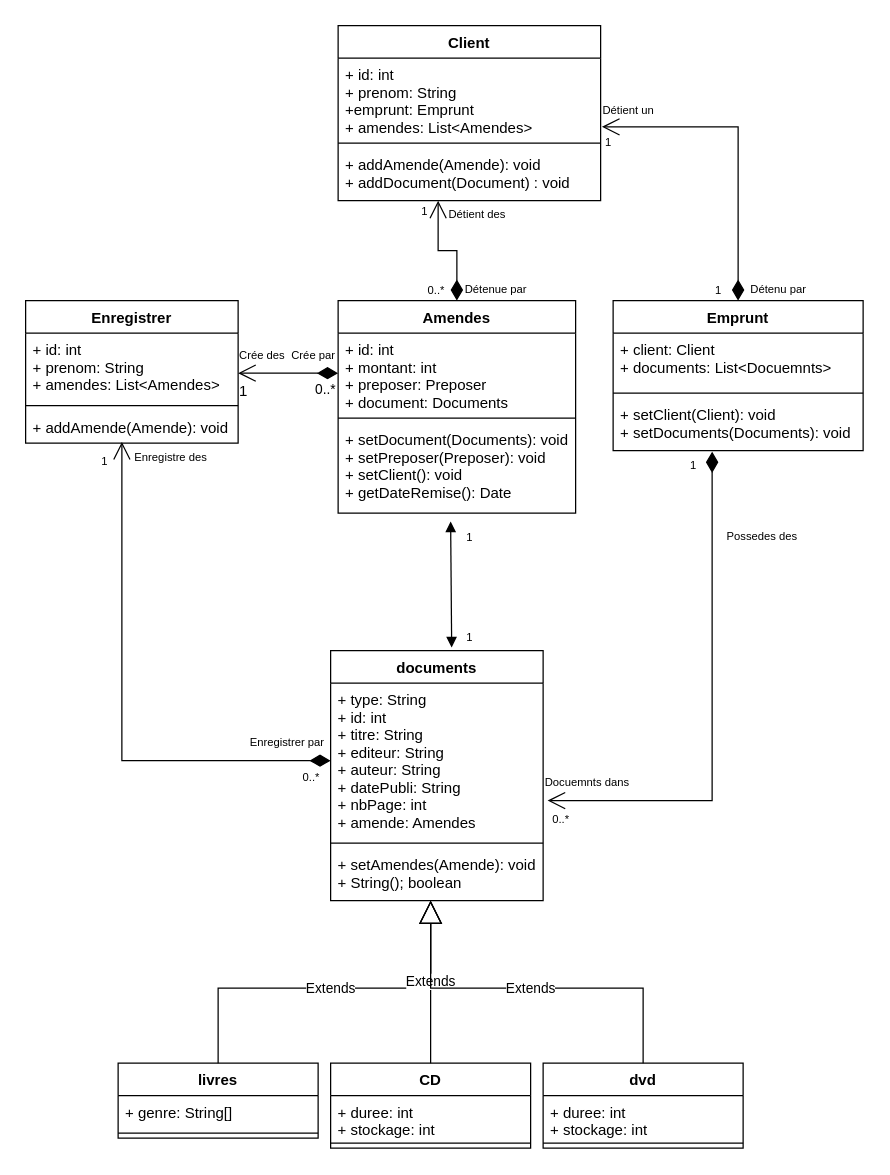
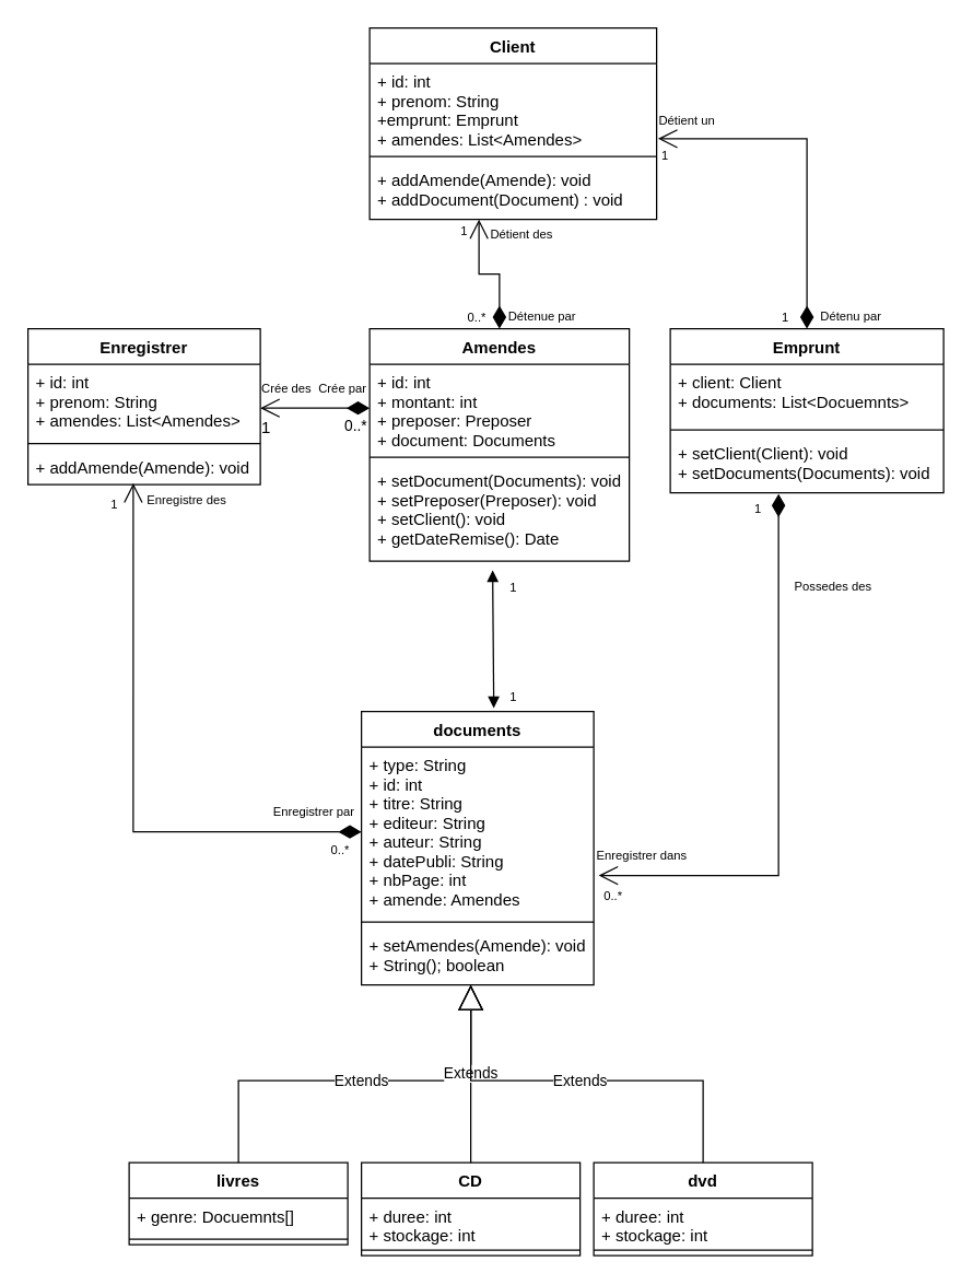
  <mxCell id="0" />
  <mxCell id="1" parent="0" />
  <mxCell id="2" value="documents" style="swimlane;fontStyle=1;align=center;verticalAlign=top;childLayout=stackLayout;horizontal=1;startSize=26;horizontalStack=0;resizeParent=1;resizeParentMax=0;resizeLast=0;collapsible=1;marginBottom=0;" vertex="1" parent="1"><mxGeometry x="264" y="520" width="170" height="200" as="geometry" /></mxCell>
  <mxCell id="3" value="+ type: String&#10;+ id: int&#10;+ titre: String&#10;+ editeur: String&#10;+ auteur: String&#10;+ datePubli: String&#10;+ nbPage: int&#10;+ amende: Amendes" style="text;strokeColor=none;fillColor=none;align=left;verticalAlign=top;spacingLeft=4;spacingRight=4;overflow=hidden;rotatable=0;points=[[0,0.5],[1,0.5]];portConstraint=eastwest;" vertex="1" parent="2"><mxGeometry y="26" width="170" height="124" as="geometry" /></mxCell>
  <mxCell id="4" value="" style="line;strokeWidth=1;fillColor=none;align=left;verticalAlign=middle;spacingTop=-1;spacingLeft=3;spacingRight=3;rotatable=0;labelPosition=right;points=[];portConstraint=eastwest;strokeColor=inherit;" vertex="1" parent="2"><mxGeometry y="150" width="170" height="8" as="geometry" /></mxCell>
  <mxCell id="5" value="+ setAmendes(Amende): void&#10;+ String(); boolean" style="text;strokeColor=none;fillColor=none;align=left;verticalAlign=top;spacingLeft=4;spacingRight=4;overflow=hidden;rotatable=0;points=[[0,0.5],[1,0.5]];portConstraint=eastwest;" vertex="1" parent="2"><mxGeometry y="158" width="170" height="42" as="geometry" /></mxCell>
  <mxCell id="6" value="livres" style="swimlane;fontStyle=1;align=center;verticalAlign=top;childLayout=stackLayout;horizontal=1;startSize=26;horizontalStack=0;resizeParent=1;resizeParentMax=0;resizeLast=0;collapsible=1;marginBottom=0;" vertex="1" parent="1"><mxGeometry x="94" y="850" width="160" height="60" as="geometry" /></mxCell>
- <mxCell id="7" value="+ genre: String[]" style="text;strokeColor=none;fillColor=none;align=left;verticalAlign=top;spacingLeft=4;spacingRight=4;overflow=hidden;rotatable=0;points=[[0,0.5],[1,0.5]];portConstraint=eastwest;" vertex="1" parent="6"><mxGeometry y="26" width="160" height="26" as="geometry" /></mxCell>
+ <mxCell id="7" value="+ genre: Docuemnts[]" style="text;strokeColor=none;fillColor=none;align=left;verticalAlign=top;spacingLeft=4;spacingRight=4;overflow=hidden;rotatable=0;points=[[0,0.5],[1,0.5]];portConstraint=eastwest;" vertex="1" parent="6"><mxGeometry y="26" width="160" height="26" as="geometry" /></mxCell>
  <mxCell id="8" value="" style="line;strokeWidth=1;fillColor=none;align=left;verticalAlign=middle;spacingTop=-1;spacingLeft=3;spacingRight=3;rotatable=0;labelPosition=right;points=[];portConstraint=eastwest;strokeColor=inherit;" vertex="1" parent="6"><mxGeometry y="52" width="160" height="8" as="geometry" /></mxCell>
  <mxCell id="9" value="CD" style="swimlane;fontStyle=1;align=center;verticalAlign=top;childLayout=stackLayout;horizontal=1;startSize=26;horizontalStack=0;resizeParent=1;resizeParentMax=0;resizeLast=0;collapsible=1;marginBottom=0;" vertex="1" parent="1"><mxGeometry x="264" y="850" width="160" height="68" as="geometry" /></mxCell>
  <mxCell id="10" value="+ duree: int&#10;+ stockage: int" style="text;strokeColor=none;fillColor=none;align=left;verticalAlign=top;spacingLeft=4;spacingRight=4;overflow=hidden;rotatable=0;points=[[0,0.5],[1,0.5]];portConstraint=eastwest;" vertex="1" parent="9"><mxGeometry y="26" width="160" height="34" as="geometry" /></mxCell>
  <mxCell id="11" value="" style="line;strokeWidth=1;fillColor=none;align=left;verticalAlign=middle;spacingTop=-1;spacingLeft=3;spacingRight=3;rotatable=0;labelPosition=right;points=[];portConstraint=eastwest;strokeColor=inherit;" vertex="1" parent="9"><mxGeometry y="60" width="160" height="8" as="geometry" /></mxCell>
  <mxCell id="12" value="dvd" style="swimlane;fontStyle=1;align=center;verticalAlign=top;childLayout=stackLayout;horizontal=1;startSize=26;horizontalStack=0;resizeParent=1;resizeParentMax=0;resizeLast=0;collapsible=1;marginBottom=0;" vertex="1" parent="1"><mxGeometry x="434" y="850" width="160" height="68" as="geometry" /></mxCell>
  <mxCell id="13" value="+ duree: int&#10;+ stockage: int" style="text;strokeColor=none;fillColor=none;align=left;verticalAlign=top;spacingLeft=4;spacingRight=4;overflow=hidden;rotatable=0;points=[[0,0.5],[1,0.5]];portConstraint=eastwest;" vertex="1" parent="12"><mxGeometry y="26" width="160" height="34" as="geometry" /></mxCell>
  <mxCell id="14" value="" style="line;strokeWidth=1;fillColor=none;align=left;verticalAlign=middle;spacingTop=-1;spacingLeft=3;spacingRight=3;rotatable=0;labelPosition=right;points=[];portConstraint=eastwest;strokeColor=inherit;" vertex="1" parent="12"><mxGeometry y="60" width="160" height="8" as="geometry" /></mxCell>
  <mxCell id="15" value="Extends" style="endArrow=block;endSize=16;endFill=0;html=1;rounded=0;exitX=0.5;exitY=0;exitDx=0;exitDy=0;" edge="1" parent="1" source="6"><mxGeometry width="160" relative="1" as="geometry"><mxPoint x="294" y="850" as="sourcePoint" /><mxPoint x="344" y="720" as="targetPoint" /><Array as="points"><mxPoint x="174" y="790" /><mxPoint x="344" y="790" /></Array></mxGeometry></mxCell>
  <mxCell id="16" value="Extends" style="endArrow=block;endSize=16;endFill=0;html=1;rounded=0;" edge="1" parent="1"><mxGeometry width="160" relative="1" as="geometry"><mxPoint x="344" y="850" as="sourcePoint" /><mxPoint x="344" y="720" as="targetPoint" /></mxGeometry></mxCell>
  <mxCell id="17" value="Extends" style="endArrow=block;endSize=16;endFill=0;html=1;rounded=0;exitX=0.5;exitY=0;exitDx=0;exitDy=0;" edge="1" parent="1" source="12"><mxGeometry width="160" relative="1" as="geometry"><mxPoint x="294" y="850" as="sourcePoint" /><mxPoint x="344" y="720" as="targetPoint" /><Array as="points"><mxPoint x="514" y="790" /><mxPoint x="344" y="790" /></Array></mxGeometry></mxCell>
  <mxCell id="18" value="Client" style="swimlane;fontStyle=1;align=center;verticalAlign=top;childLayout=stackLayout;horizontal=1;startSize=26;horizontalStack=0;resizeParent=1;resizeParentMax=0;resizeLast=0;collapsible=1;marginBottom=0;" vertex="1" parent="1"><mxGeometry x="270" y="20" width="210" height="140" as="geometry" /></mxCell>
  <mxCell id="19" value="+ id: int&#10;+ prenom: String&#10;+emprunt: Emprunt&#10;+ amendes: List&lt;Amendes&gt;" style="text;strokeColor=none;fillColor=none;align=left;verticalAlign=top;spacingLeft=4;spacingRight=4;overflow=hidden;rotatable=0;points=[[0,0.5],[1,0.5]];portConstraint=eastwest;" vertex="1" parent="18"><mxGeometry y="26" width="210" height="64" as="geometry" /></mxCell>
  <mxCell id="20" value="" style="line;strokeWidth=1;fillColor=none;align=left;verticalAlign=middle;spacingTop=-1;spacingLeft=3;spacingRight=3;rotatable=0;labelPosition=right;points=[];portConstraint=eastwest;strokeColor=inherit;" vertex="1" parent="18"><mxGeometry y="90" width="210" height="8" as="geometry" /></mxCell>
  <mxCell id="21" value="+ addAmende(Amende): void&#10;+ addDocument(Document) : void" style="text;strokeColor=none;fillColor=none;align=left;verticalAlign=top;spacingLeft=4;spacingRight=4;overflow=hidden;rotatable=0;points=[[0,0.5],[1,0.5]];portConstraint=eastwest;" vertex="1" parent="18"><mxGeometry y="98" width="210" height="42" as="geometry" /></mxCell>
  <mxCell id="22" value="Amendes" style="swimlane;fontStyle=1;align=center;verticalAlign=top;childLayout=stackLayout;horizontal=1;startSize=26;horizontalStack=0;resizeParent=1;resizeParentMax=0;resizeLast=0;collapsible=1;marginBottom=0;" vertex="1" parent="1"><mxGeometry x="270" y="240" width="190" height="170" as="geometry" /></mxCell>
  <mxCell id="23" value="+ id: int&#10;+ montant: int&#10;+ preposer: Preposer&#10;+ document: Documents" style="text;strokeColor=none;fillColor=none;align=left;verticalAlign=top;spacingLeft=4;spacingRight=4;overflow=hidden;rotatable=0;points=[[0,0.5],[1,0.5]];portConstraint=eastwest;" vertex="1" parent="22"><mxGeometry y="26" width="190" height="64" as="geometry" /></mxCell>
  <mxCell id="24" value="" style="line;strokeWidth=1;fillColor=none;align=left;verticalAlign=middle;spacingTop=-1;spacingLeft=3;spacingRight=3;rotatable=0;labelPosition=right;points=[];portConstraint=eastwest;strokeColor=inherit;" vertex="1" parent="22"><mxGeometry y="90" width="190" height="8" as="geometry" /></mxCell>
  <mxCell id="25" value="+ setDocument(Documents): void&#10;+ setPreposer(Preposer): void&#10;+ setClient(): void&#10;+ getDateRemise(): Date" style="text;strokeColor=none;fillColor=none;align=left;verticalAlign=top;spacingLeft=4;spacingRight=4;overflow=hidden;rotatable=0;points=[[0,0.5],[1,0.5]];portConstraint=eastwest;" vertex="1" parent="22"><mxGeometry y="98" width="190" height="72" as="geometry" /></mxCell>
  <mxCell id="26" value="Emprunt" style="swimlane;fontStyle=1;align=center;verticalAlign=top;childLayout=stackLayout;horizontal=1;startSize=26;horizontalStack=0;resizeParent=1;resizeParentMax=0;resizeLast=0;collapsible=1;marginBottom=0;" vertex="1" parent="1"><mxGeometry x="490" y="240" width="200" height="120" as="geometry" /></mxCell>
  <mxCell id="27" value="+ client: Client&#10;+ documents: List&lt;Docuemnts&gt;" style="text;strokeColor=none;fillColor=none;align=left;verticalAlign=top;spacingLeft=4;spacingRight=4;overflow=hidden;rotatable=0;points=[[0,0.5],[1,0.5]];portConstraint=eastwest;" vertex="1" parent="26"><mxGeometry y="26" width="200" height="44" as="geometry" /></mxCell>
  <mxCell id="28" value="" style="line;strokeWidth=1;fillColor=none;align=left;verticalAlign=middle;spacingTop=-1;spacingLeft=3;spacingRight=3;rotatable=0;labelPosition=right;points=[];portConstraint=eastwest;strokeColor=inherit;" vertex="1" parent="26"><mxGeometry y="70" width="200" height="8" as="geometry" /></mxCell>
  <mxCell id="29" value="+ setClient(Client): void&#10;+ setDocuments(Documents): void" style="text;strokeColor=none;fillColor=none;align=left;verticalAlign=top;spacingLeft=4;spacingRight=4;overflow=hidden;rotatable=0;points=[[0,0.5],[1,0.5]];portConstraint=eastwest;" vertex="1" parent="26"><mxGeometry y="78" width="200" height="42" as="geometry" /></mxCell>
  <mxCell id="30" value="Enregistrer" style="swimlane;fontStyle=1;align=center;verticalAlign=top;childLayout=stackLayout;horizontal=1;startSize=26;horizontalStack=0;resizeParent=1;resizeParentMax=0;resizeLast=0;collapsible=1;marginBottom=0;" vertex="1" parent="1"><mxGeometry x="20" y="240" width="170" height="114" as="geometry" /></mxCell>
  <mxCell id="31" value="+ id: int&#10;+ prenom: String&#10;+ amendes: List&lt;Amendes&gt;" style="text;strokeColor=none;fillColor=none;align=left;verticalAlign=top;spacingLeft=4;spacingRight=4;overflow=hidden;rotatable=0;points=[[0,0.5],[1,0.5]];portConstraint=eastwest;" vertex="1" parent="30"><mxGeometry y="26" width="170" height="54" as="geometry" /></mxCell>
  <mxCell id="32" value="" style="line;strokeWidth=1;fillColor=none;align=left;verticalAlign=middle;spacingTop=-1;spacingLeft=3;spacingRight=3;rotatable=0;labelPosition=right;points=[];portConstraint=eastwest;strokeColor=inherit;" vertex="1" parent="30"><mxGeometry y="80" width="170" height="8" as="geometry" /></mxCell>
  <mxCell id="33" value="+ addAmende(Amende): void" style="text;strokeColor=none;fillColor=none;align=left;verticalAlign=top;spacingLeft=4;spacingRight=4;overflow=hidden;rotatable=0;points=[[0,0.5],[1,0.5]];portConstraint=eastwest;" vertex="1" parent="30"><mxGeometry y="88" width="170" height="26" as="geometry" /></mxCell>
  <mxCell id="34" value="0..*" style="endArrow=open;html=1;endSize=12;startArrow=diamondThin;startSize=14;startFill=1;edgeStyle=orthogonalEdgeStyle;align=left;verticalAlign=bottom;rounded=0;exitX=0;exitY=0.5;exitDx=0;exitDy=0;" edge="1" parent="1" source="23"><mxGeometry x="-0.5" y="22" relative="1" as="geometry"><mxPoint x="250" y="290" as="sourcePoint" /><mxPoint x="190" y="298" as="targetPoint" /><mxPoint as="offset" /></mxGeometry></mxCell>
  <mxCell id="35" value="1" style="text;html=1;align=center;verticalAlign=middle;resizable=0;points=[];autosize=1;strokeColor=none;fillColor=none;" vertex="1" parent="1"><mxGeometry x="179" y="298" width="30" height="30" as="geometry" /></mxCell>
  <mxCell id="36" value="Crée des" style="text;html=1;align=center;verticalAlign=middle;resizable=0;points=[];autosize=1;strokeColor=none;fillColor=none;fontSize=9;" vertex="1" parent="1"><mxGeometry x="179" y="274" width="60" height="20" as="geometry" /></mxCell>
  <mxCell id="37" value="Crée par" style="text;html=1;align=center;verticalAlign=middle;resizable=0;points=[];autosize=1;strokeColor=none;fillColor=none;fontSize=9;" vertex="1" parent="1"><mxGeometry x="220" y="274" width="60" height="20" as="geometry" /></mxCell>
  <mxCell id="38" value="0..*" style="endArrow=open;html=1;endSize=12;startArrow=diamondThin;startSize=14;startFill=1;edgeStyle=orthogonalEdgeStyle;align=left;verticalAlign=bottom;rounded=0;fontSize=9;exitX=0.5;exitY=0;exitDx=0;exitDy=0;entryX=0.381;entryY=1;entryDx=0;entryDy=0;entryPerimeter=0;" edge="1" parent="1" source="22" target="21"><mxGeometry x="-1" y="25" relative="1" as="geometry"><mxPoint x="380" y="310" as="sourcePoint" /><mxPoint x="350" y="170" as="targetPoint" /><mxPoint as="offset" /></mxGeometry></mxCell>
  <mxCell id="39" value="1" style="text;html=1;align=center;verticalAlign=middle;resizable=0;points=[];autosize=1;strokeColor=none;fillColor=none;fontSize=9;" vertex="1" parent="1"><mxGeometry x="324" y="159" width="30" height="20" as="geometry" /></mxCell>
  <mxCell id="40" value="Détient des" style="text;html=1;align=center;verticalAlign=middle;resizable=0;points=[];autosize=1;strokeColor=none;fillColor=none;fontSize=9;" vertex="1" parent="1"><mxGeometry x="346" y="161" width="70" height="20" as="geometry" /></mxCell>
  <mxCell id="41" value="Détenue par" style="text;html=1;align=center;verticalAlign=middle;resizable=0;points=[];autosize=1;strokeColor=none;fillColor=none;fontSize=9;" vertex="1" parent="1"><mxGeometry x="361" y="221" width="70" height="20" as="geometry" /></mxCell>
  <mxCell id="42" value="1" style="endArrow=open;html=1;endSize=12;startArrow=diamondThin;startSize=14;startFill=1;edgeStyle=orthogonalEdgeStyle;align=left;verticalAlign=bottom;rounded=0;fontSize=9;exitX=0.5;exitY=0;exitDx=0;exitDy=0;entryX=1.005;entryY=0.859;entryDx=0;entryDy=0;entryPerimeter=0;" edge="1" parent="1" source="26" target="19"><mxGeometry x="-1" y="20" relative="1" as="geometry"><mxPoint x="380" y="310" as="sourcePoint" /><mxPoint x="540" y="310" as="targetPoint" /><mxPoint as="offset" /></mxGeometry></mxCell>
  <mxCell id="43" value="1" style="text;html=1;align=center;verticalAlign=middle;resizable=0;points=[];autosize=1;strokeColor=none;fillColor=none;fontSize=9;" vertex="1" parent="1"><mxGeometry x="471" y="104" width="30" height="20" as="geometry" /></mxCell>
  <mxCell id="44" value="Détient un" style="text;html=1;align=center;verticalAlign=middle;resizable=0;points=[];autosize=1;strokeColor=none;fillColor=none;fontSize=9;" vertex="1" parent="1"><mxGeometry x="472" y="78" width="60" height="20" as="geometry" /></mxCell>
  <mxCell id="45" value="Détenu par" style="text;html=1;align=center;verticalAlign=middle;resizable=0;points=[];autosize=1;strokeColor=none;fillColor=none;fontSize=9;" vertex="1" parent="1"><mxGeometry x="587" y="221" width="70" height="20" as="geometry" /></mxCell>
  <mxCell id="46" value="1" style="endArrow=open;html=1;endSize=12;startArrow=diamondThin;startSize=14;startFill=1;edgeStyle=orthogonalEdgeStyle;align=left;verticalAlign=bottom;rounded=0;fontSize=9;exitX=0.396;exitY=1.02;exitDx=0;exitDy=0;exitPerimeter=0;entryX=1.021;entryY=0.758;entryDx=0;entryDy=0;entryPerimeter=0;" edge="1" parent="1" source="29" target="3"><mxGeometry x="-0.907" y="-19" relative="1" as="geometry"><mxPoint x="570" y="370" as="sourcePoint" /><mxPoint x="440" y="530" as="targetPoint" /><Array as="points"><mxPoint x="569" y="640" /></Array><mxPoint as="offset" /></mxGeometry></mxCell>
  <mxCell id="47" value="Possedes des" style="text;html=1;align=center;verticalAlign=middle;resizable=0;points=[];autosize=1;strokeColor=none;fillColor=none;fontSize=9;" vertex="1" parent="1"><mxGeometry x="569" y="419" width="80" height="20" as="geometry" /></mxCell>
  <mxCell id="48" value="0..*" style="text;html=1;align=center;verticalAlign=middle;resizable=0;points=[];autosize=1;strokeColor=none;fillColor=none;fontSize=9;" vertex="1" parent="1"><mxGeometry x="428" y="645" width="40" height="20" as="geometry" /></mxCell>
- <mxCell id="49" value="Docuemnts dans" style="text;html=1;align=center;verticalAlign=middle;resizable=0;points=[];autosize=1;strokeColor=none;fillColor=none;fontSize=9;" vertex="1" parent="1"><mxGeometry x="424" y="616" width="90" height="20" as="geometry" /></mxCell>
+ <mxCell id="49" value="Enregistrer dans" style="text;html=1;align=center;verticalAlign=middle;resizable=0;points=[];autosize=1;strokeColor=none;fillColor=none;fontSize=9;" vertex="1" parent="1"><mxGeometry x="424" y="616" width="90" height="20" as="geometry" /></mxCell>
  <mxCell id="50" value="" style="endArrow=block;startArrow=block;endFill=1;startFill=1;html=1;rounded=0;fontSize=9;exitX=0;exitY=-0.167;exitDx=0;exitDy=0;exitPerimeter=0;entryX=0.028;entryY=0.875;entryDx=0;entryDy=0;entryPerimeter=0;" edge="1" parent="1" source="51" target="52"><mxGeometry width="160" relative="1" as="geometry"><mxPoint x="380" y="390" as="sourcePoint" /><mxPoint x="540" y="390" as="targetPoint" /></mxGeometry></mxCell>
  <mxCell id="51" value="1" style="text;html=1;align=center;verticalAlign=middle;resizable=0;points=[];autosize=1;strokeColor=none;fillColor=none;fontSize=9;" vertex="1" parent="1"><mxGeometry x="360" y="420" width="30" height="20" as="geometry" /></mxCell>
  <mxCell id="52" value="1" style="text;html=1;align=center;verticalAlign=middle;resizable=0;points=[];autosize=1;strokeColor=none;fillColor=none;fontSize=9;" vertex="1" parent="1"><mxGeometry x="360" y="500" width="30" height="20" as="geometry" /></mxCell>
  <mxCell id="53" value="0..*" style="endArrow=open;html=1;endSize=12;startArrow=diamondThin;startSize=14;startFill=1;edgeStyle=orthogonalEdgeStyle;align=left;verticalAlign=bottom;rounded=0;fontSize=9;exitX=0;exitY=0.5;exitDx=0;exitDy=0;entryX=0.453;entryY=0.962;entryDx=0;entryDy=0;entryPerimeter=0;" edge="1" parent="1" source="3" target="33"><mxGeometry x="-0.886" y="22" relative="1" as="geometry"><mxPoint x="380" y="390" as="sourcePoint" /><mxPoint x="540" y="390" as="targetPoint" /><mxPoint as="offset" /></mxGeometry></mxCell>
  <mxCell id="54" value="1" style="text;html=1;align=center;verticalAlign=middle;resizable=0;points=[];autosize=1;strokeColor=none;fillColor=none;fontSize=9;" vertex="1" parent="1"><mxGeometry x="68" y="359" width="30" height="20" as="geometry" /></mxCell>
  <mxCell id="55" value="Enregistre des" style="text;html=1;align=center;verticalAlign=middle;resizable=0;points=[];autosize=1;strokeColor=none;fillColor=none;fontSize=9;" vertex="1" parent="1"><mxGeometry x="96" y="356" width="80" height="20" as="geometry" /></mxCell>
  <mxCell id="56" value="Enregistrer par" style="text;html=1;align=center;verticalAlign=middle;resizable=0;points=[];autosize=1;strokeColor=none;fillColor=none;fontSize=9;" vertex="1" parent="1"><mxGeometry x="189" y="584" width="80" height="20" as="geometry" /></mxCell>
